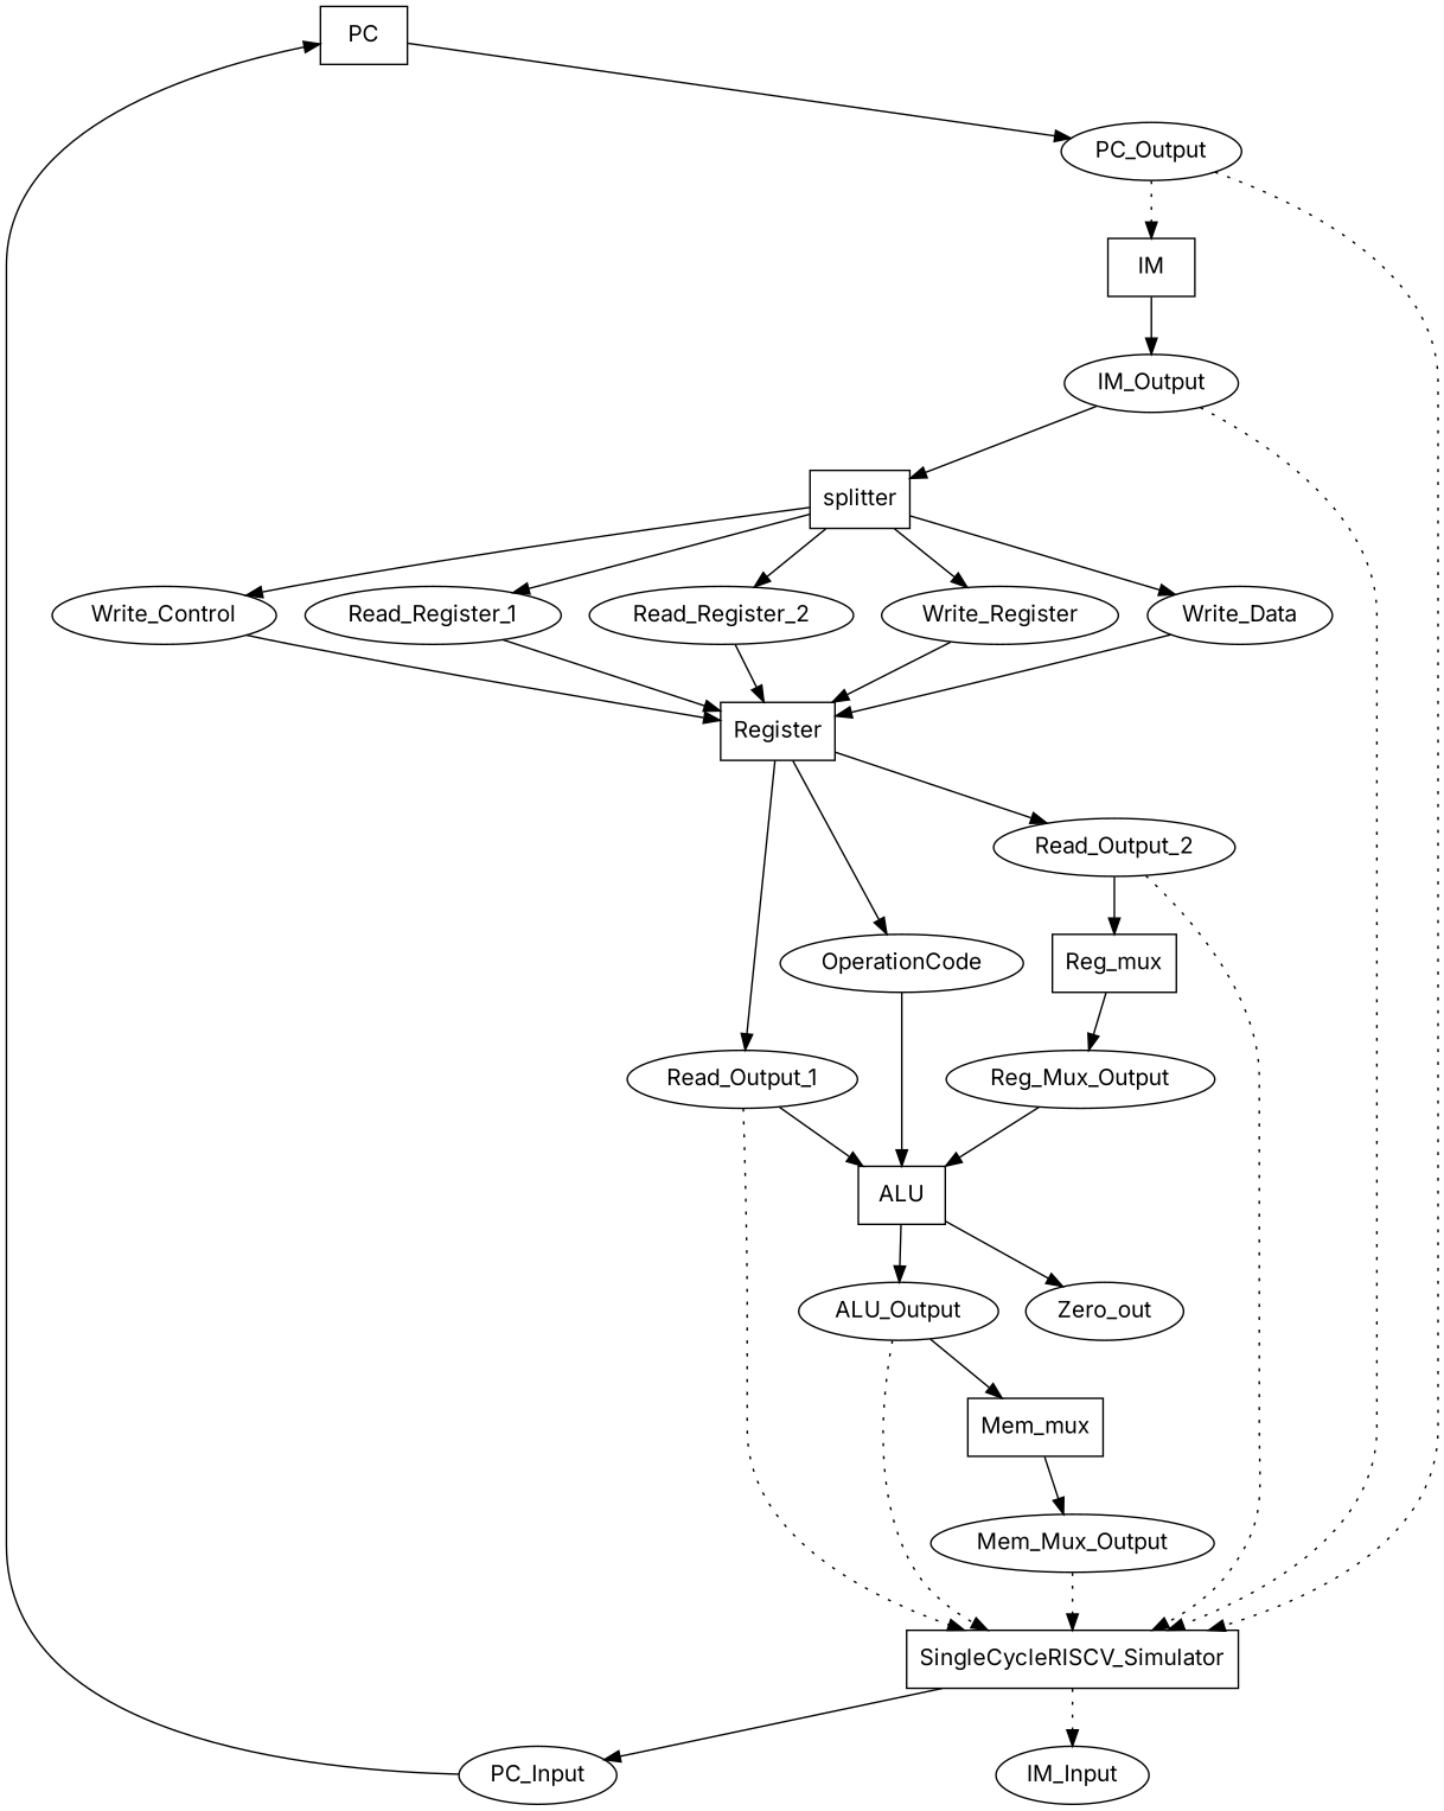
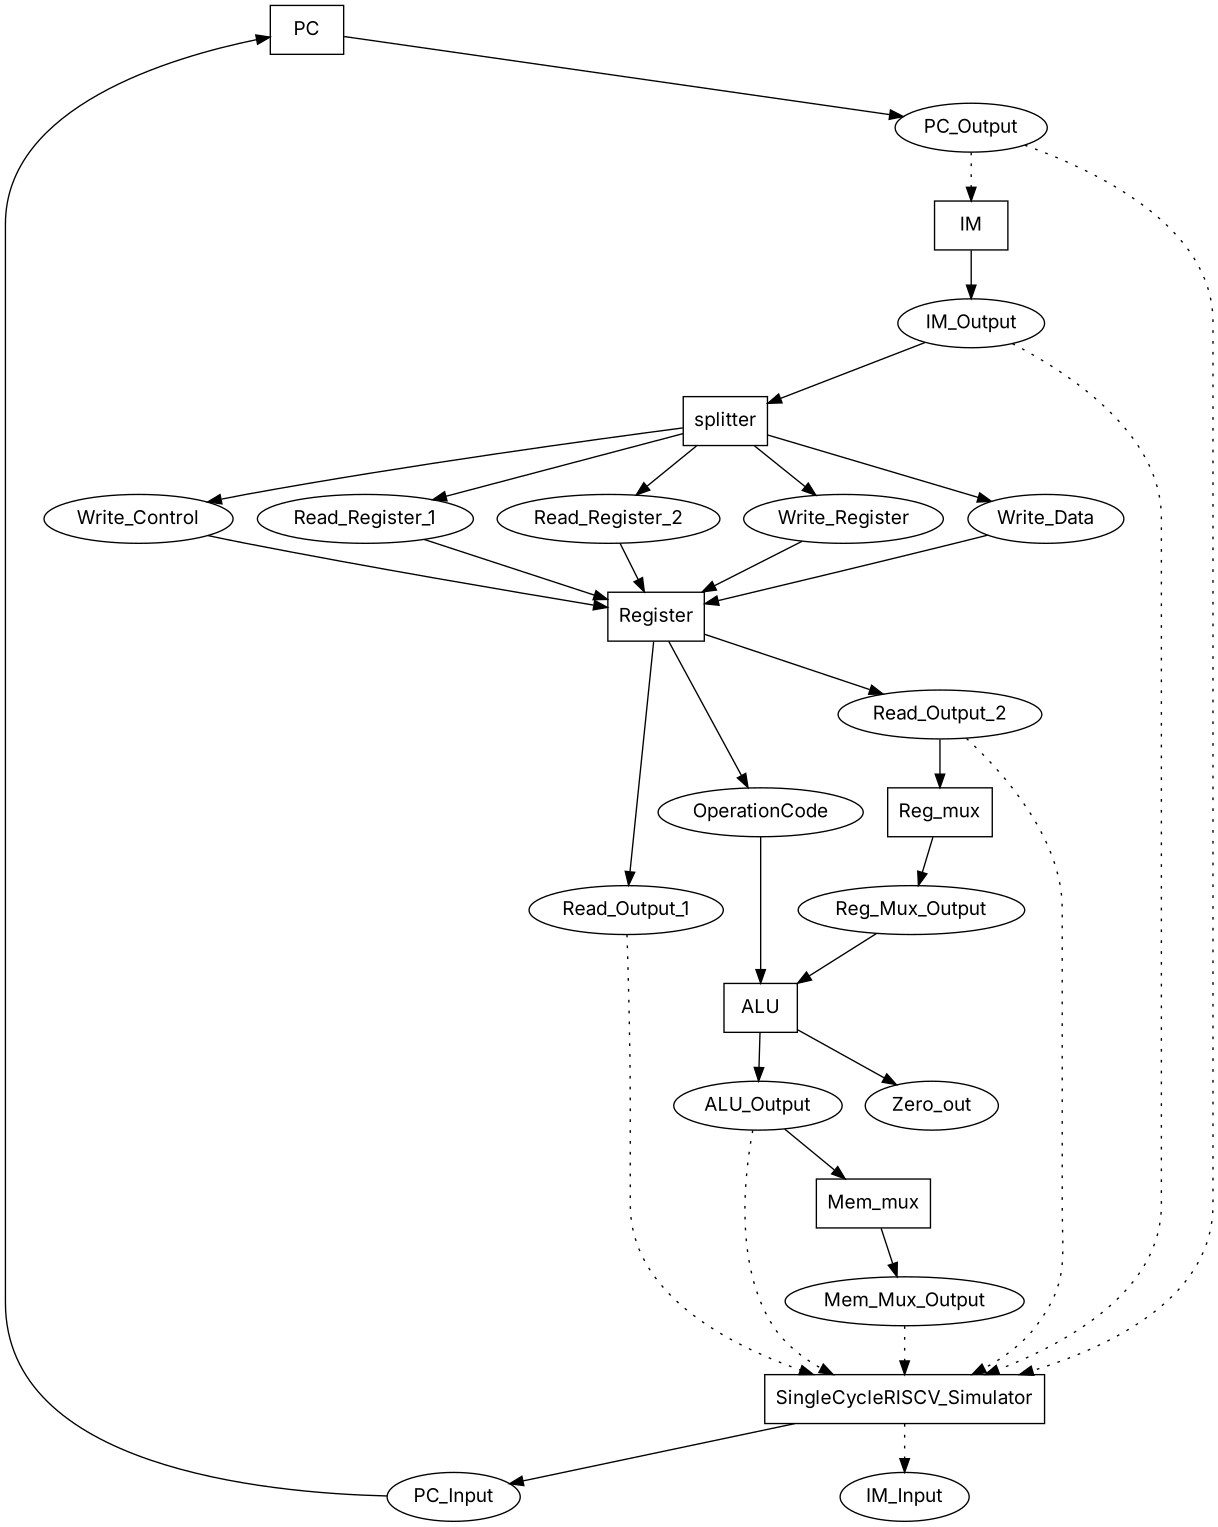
  digraph {
    fontname=Inter
    node [fontname=Inter shape=oval]
    edge [fontname=Inter]
    PC [shape=box]
    PC_Input
    PC_Output
    IM [shape=box]
    SingleCycleRISCV_Simulator [shape=box]
    IM_Output
    IM_Input
    splitter [shape=box]
    Read_Register_1
    Read_Register_2
    Write_Register
    Write_Data
    Write_Control
    Register [shape=box]
    OperationCode
    Read_Output_1
    Read_Output_2
    ALU [shape=box]
    ALU_Output
    Zero_out
    Reg_Mux_Output
    Reg_mux [shape=box]
    Mem_mux [shape=box]
    Mem_Mux_Output
    PC -> PC_Output
    PC_Input -> PC
    PC_Output -> IM [style=dotted]
    PC_Output -> SingleCycleRISCV_Simulator [style=dotted]
    IM -> IM_Output
    SingleCycleRISCV_Simulator -> PC_Input
    SingleCycleRISCV_Simulator -> IM_Input [style=dotted]
    IM_Output -> SingleCycleRISCV_Simulator [style=dotted]
    IM_Output -> splitter
    splitter -> Read_Register_1
    splitter -> Read_Register_2
    splitter -> Write_Register
    splitter -> Write_Data
    splitter -> Write_Control
    Read_Register_1 -> Register
    Read_Register_2 -> Register
    Write_Register -> Register
    Write_Data -> Register
    Write_Control -> Register
    Register -> OperationCode
    Register -> Read_Output_1
    Register -> Read_Output_2
    OperationCode -> ALU
    Read_Output_1 -> SingleCycleRISCV_Simulator [style=dotted]
-   Read_Output_1 -> ALU
    Read_Output_2 -> SingleCycleRISCV_Simulator [style=dotted]
    Read_Output_2 -> Reg_mux
    ALU -> ALU_Output
    ALU -> Zero_out
    ALU_Output -> SingleCycleRISCV_Simulator [style=dotted]
    ALU_Output -> Mem_mux
    Reg_Mux_Output -> ALU
    Reg_mux -> Reg_Mux_Output
    Mem_mux -> Mem_Mux_Output
    Mem_Mux_Output -> SingleCycleRISCV_Simulator [style=dotted]
  }
